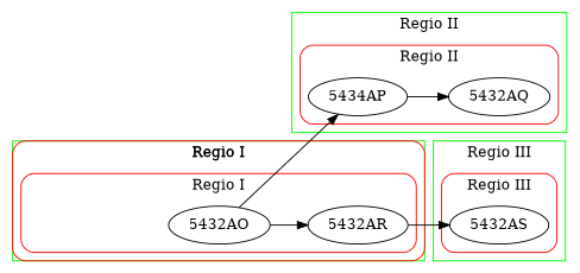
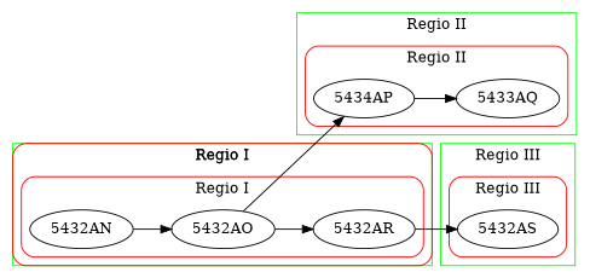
  digraph {
    rankdir=LR
+   "5432AN"
    "5432AO"
    "5432AR"
    "5432AS"
    n5 [label="5434AP"]
-   "5432AQ"
+   "5432AQ" [label="5433AQ"]
    subgraph cluster_1 {
      color=green
      label="Regio I"
      subgraph cluster_2 {
        color=red
        label="Regio I"
        style=rounded
+       "5432AN"
        "5432AO"
        "5432AR"
      }
      subgraph cluster_3 {
        color=red
        label="Regio I"
        style=rounded
      }
    }
    subgraph cluster_4 {
      color=green
      label="Regio III"
      subgraph cluster_5 {
        color=red
        label="Regio III"
        style=rounded
        "5432AS"
      }
    }
    subgraph cluster_6 {
      color=green
      label="Regio II"
      subgraph cluster_7 {
        color=red
        label="Regio II"
        style=rounded
        n5
        "5432AQ"
      }
    }
+   "5432AN" -> "5432AO"
    "5432AO" -> "5432AR"
    "5432AO" -> n5
    "5432AR" -> "5432AS"
    n5 -> "5432AQ"
  }
